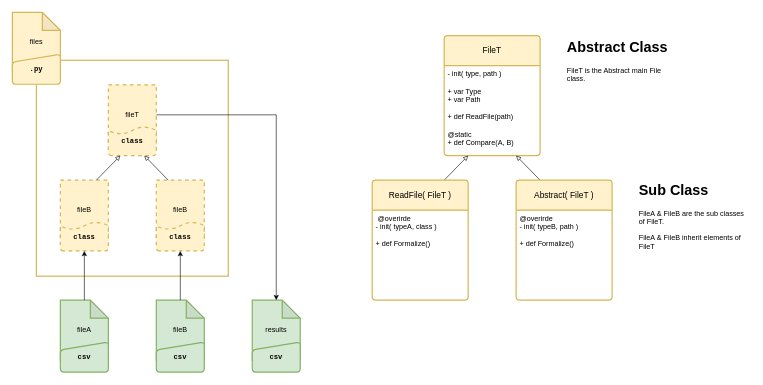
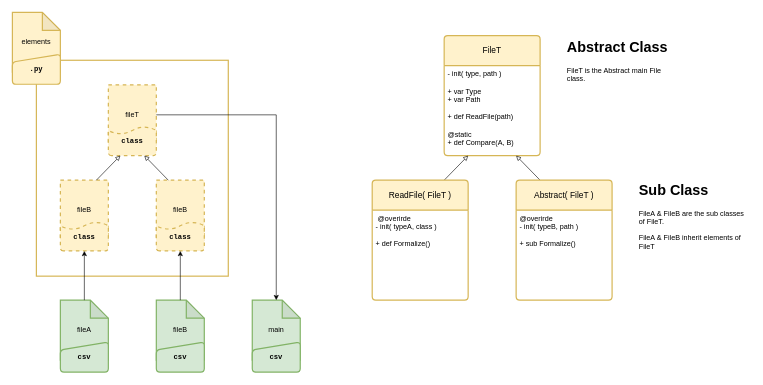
  <mxCell id="0" />
  <mxCell id="1" parent="0" />
  <mxCell id="2" value="" style="rounded=0;whiteSpace=wrap;html=1;fillColor=none;strokeWidth=2;strokeColor=#d6b656;" vertex="1" parent="1"><mxGeometry x="60" y="100" width="320" height="360" as="geometry" /></mxCell>
  <mxCell id="3" value="fileB" style="rounded=0;whiteSpace=wrap;html=1;strokeWidth=2;fillColor=#fff2cc;strokeColor=#d6b656;dashed=1;" vertex="1" parent="1"><mxGeometry x="100" y="300" width="80" height="100" as="geometry" /></mxCell>
  <mxCell id="4" value="" style="group;strokeWidth=2;" vertex="1" connectable="0" parent="1"><mxGeometry x="20" y="20" width="80" height="120" as="geometry" /></mxCell>
- <mxCell id="5" value="files" style="shape=note;whiteSpace=wrap;html=1;backgroundOutline=1;darkOpacity=0.05;strokeWidth=2;fillColor=#fff2cc;strokeColor=#d6b656;" vertex="1" parent="4"><mxGeometry width="80" height="100" as="geometry" /></mxCell>
+ <mxCell id="5" value="elements" style="shape=note;whiteSpace=wrap;html=1;backgroundOutline=1;darkOpacity=0.05;strokeWidth=2;fillColor=#fff2cc;strokeColor=#d6b656;" vertex="1" parent="4"><mxGeometry width="80" height="100" as="geometry" /></mxCell>
  <mxCell id="6" value="&lt;font face=&quot;Courier New&quot;&gt;&lt;b&gt;.py&lt;/b&gt;&lt;/font&gt;" style="html=1;strokeWidth=2;shape=manualInput;whiteSpace=wrap;rounded=1;size=13;arcSize=12;fillColor=#fff2cc;strokeColor=#d6b656;" vertex="1" parent="4"><mxGeometry y="70" width="80" height="50" as="geometry" /></mxCell>
  <mxCell id="7" value="" style="group;strokeWidth=2;" vertex="1" connectable="0" parent="1"><mxGeometry x="100" y="500" width="80" height="120" as="geometry" /></mxCell>
  <mxCell id="8" value="fileA" style="shape=note;whiteSpace=wrap;html=1;backgroundOutline=1;darkOpacity=0.05;strokeWidth=2;fillColor=#d5e8d4;strokeColor=#82b366;" vertex="1" parent="7"><mxGeometry width="80" height="100" as="geometry" /></mxCell>
  <mxCell id="9" value="&lt;font face=&quot;Courier New&quot;&gt;&lt;b&gt;csv&lt;/b&gt;&lt;/font&gt;" style="html=1;strokeWidth=2;shape=manualInput;whiteSpace=wrap;rounded=1;size=13;arcSize=12;fillColor=#d5e8d4;strokeColor=#82b366;" vertex="1" parent="7"><mxGeometry y="70" width="80" height="50" as="geometry" /></mxCell>
  <mxCell id="10" value="" style="group;strokeWidth=2;" vertex="1" connectable="0" parent="1"><mxGeometry x="260" y="500" width="80" height="120" as="geometry" /></mxCell>
  <mxCell id="11" value="fileB" style="shape=note;whiteSpace=wrap;html=1;backgroundOutline=1;darkOpacity=0.05;strokeWidth=2;fillColor=#d5e8d4;strokeColor=#82b366;" vertex="1" parent="10"><mxGeometry width="80" height="100" as="geometry" /></mxCell>
  <mxCell id="12" value="&lt;font face=&quot;Courier New&quot;&gt;&lt;b&gt;csv&lt;/b&gt;&lt;/font&gt;" style="html=1;strokeWidth=2;shape=manualInput;whiteSpace=wrap;rounded=1;size=13;arcSize=12;fillColor=#d5e8d4;strokeColor=#82b366;" vertex="1" parent="10"><mxGeometry y="70" width="80" height="50" as="geometry" /></mxCell>
  <mxCell id="13" value="" style="group;strokeWidth=2;" vertex="1" connectable="0" parent="1"><mxGeometry x="420" y="500" width="80" height="120" as="geometry" /></mxCell>
- <mxCell id="14" value="results" style="shape=note;whiteSpace=wrap;html=1;backgroundOutline=1;darkOpacity=0.05;strokeWidth=2;fillColor=#d5e8d4;strokeColor=#82b366;" vertex="1" parent="13"><mxGeometry width="80" height="100" as="geometry" /></mxCell>
+ <mxCell id="14" value="main" style="shape=note;whiteSpace=wrap;html=1;backgroundOutline=1;darkOpacity=0.05;strokeWidth=2;fillColor=#d5e8d4;strokeColor=#82b366;" vertex="1" parent="13"><mxGeometry width="80" height="100" as="geometry" /></mxCell>
  <mxCell id="15" value="&lt;font face=&quot;Courier New&quot;&gt;&lt;b&gt;csv&lt;/b&gt;&lt;/font&gt;" style="html=1;strokeWidth=2;shape=manualInput;whiteSpace=wrap;rounded=1;size=13;arcSize=12;fillColor=#d5e8d4;strokeColor=#82b366;" vertex="1" parent="13"><mxGeometry y="70" width="80" height="50" as="geometry" /></mxCell>
  <mxCell id="16" value="" style="group" vertex="1" connectable="0" parent="1"><mxGeometry x="260" y="300" width="80" height="118" as="geometry" /></mxCell>
  <mxCell id="17" value="fileB" style="rounded=0;whiteSpace=wrap;html=1;strokeWidth=2;fillColor=#fff2cc;strokeColor=#d6b656;dashed=1;" vertex="1" parent="16"><mxGeometry width="80" height="100" as="geometry" /></mxCell>
  <mxCell id="18" value="" style="strokeWidth=2;html=1;shape=mxgraph.flowchart.document2;whiteSpace=wrap;size=0.25;strokeColor=#d6b656;align=center;verticalAlign=middle;fontFamily=Helvetica;fontSize=12;fontColor=default;fillColor=#fff2cc;rotation=-180;dashed=1;" vertex="1" parent="16"><mxGeometry y="70" width="80" height="48" as="geometry" /></mxCell>
  <mxCell id="19" value="&lt;font face=&quot;Courier New&quot;&gt;&lt;b&gt;class&lt;/b&gt;&lt;/font&gt;" style="text;html=1;strokeColor=none;fillColor=none;align=center;verticalAlign=middle;whiteSpace=wrap;rounded=0;fontSize=12;fontFamily=Helvetica;fontColor=default;" vertex="1" parent="16"><mxGeometry x="10" y="79" width="60" height="30" as="geometry" /></mxCell>
  <mxCell id="20" value="" style="strokeWidth=2;html=1;shape=mxgraph.flowchart.document2;whiteSpace=wrap;size=0.25;strokeColor=#d6b656;align=center;verticalAlign=middle;fontFamily=Helvetica;fontSize=12;fontColor=default;fillColor=#fff2cc;rotation=-180;dashed=1;" vertex="1" parent="1"><mxGeometry x="100" y="370" width="80" height="48" as="geometry" /></mxCell>
  <mxCell id="21" value="&lt;font face=&quot;Courier New&quot;&gt;&lt;b&gt;class&lt;/b&gt;&lt;/font&gt;" style="text;html=1;strokeColor=none;fillColor=none;align=center;verticalAlign=middle;whiteSpace=wrap;rounded=0;fontSize=12;fontFamily=Helvetica;fontColor=default;" vertex="1" parent="1"><mxGeometry x="110" y="379" width="60" height="30" as="geometry" /></mxCell>
  <mxCell id="22" value="fileT" style="rounded=0;whiteSpace=wrap;html=1;strokeWidth=2;fillColor=#fff2cc;strokeColor=#d6b656;dashed=1;" vertex="1" parent="1"><mxGeometry x="180" y="141" width="80" height="100" as="geometry" /></mxCell>
  <mxCell id="23" value="" style="strokeWidth=2;html=1;shape=mxgraph.flowchart.document2;whiteSpace=wrap;size=0.25;strokeColor=#d6b656;align=center;verticalAlign=middle;fontFamily=Helvetica;fontSize=12;fontColor=default;fillColor=#fff2cc;rotation=-180;dashed=1;" vertex="1" parent="1"><mxGeometry x="180" y="211" width="80" height="48" as="geometry" /></mxCell>
  <mxCell id="24" value="&lt;font face=&quot;Courier New&quot;&gt;&lt;b&gt;class&lt;/b&gt;&lt;/font&gt;" style="text;html=1;strokeColor=none;fillColor=none;align=center;verticalAlign=middle;whiteSpace=wrap;rounded=0;fontSize=12;fontFamily=Helvetica;fontColor=default;" vertex="1" parent="1"><mxGeometry x="190" y="220" width="60" height="30" as="geometry" /></mxCell>
  <mxCell id="25" value="FileT" style="swimlane;childLayout=stackLayout;horizontal=1;startSize=50;horizontalStack=0;rounded=1;fontSize=14;fontStyle=0;strokeWidth=2;resizeParent=0;resizeLast=1;shadow=0;dashed=0;align=center;arcSize=4;whiteSpace=wrap;html=1;fillColor=#fff2cc;strokeColor=#d6b656;" vertex="1" parent="1"><mxGeometry x="740" y="59" width="160" height="200" as="geometry" /></mxCell>
  <mxCell id="26" value="&lt;div&gt;- init( type, path )&lt;br&gt;&lt;/div&gt;&lt;div&gt;&lt;br&gt;&lt;/div&gt;&lt;div&gt;+ var Type&lt;/div&gt;&lt;div&gt;+ var Path&lt;/div&gt;&lt;div&gt;&lt;br&gt;&lt;/div&gt;&lt;div&gt;+ def ReadFile(path)&lt;/div&gt;&lt;div&gt;&lt;br&gt;&lt;/div&gt;&lt;div&gt;@static&lt;/div&gt;&lt;div&gt;+ def Compare(A, B)&lt;/div&gt;" style="align=left;strokeColor=none;fillColor=none;spacingLeft=4;fontSize=12;verticalAlign=top;resizable=0;rotatable=0;part=1;html=1;" vertex="1" parent="25"><mxGeometry y="50" width="160" height="150" as="geometry" /></mxCell>
  <mxCell id="27" style="rounded=0;orthogonalLoop=1;jettySize=auto;html=1;exitX=0.75;exitY=0;exitDx=0;exitDy=0;entryX=0.25;entryY=1;entryDx=0;entryDy=0;endArrow=block;endFill=0;" edge="1" parent="1" source="28" target="26"><mxGeometry relative="1" as="geometry" /></mxCell>
  <mxCell id="28" value="ReadFile( FileT )" style="swimlane;childLayout=stackLayout;horizontal=1;startSize=50;horizontalStack=0;rounded=1;fontSize=14;fontStyle=0;strokeWidth=2;resizeParent=0;resizeLast=1;shadow=0;dashed=0;align=center;arcSize=4;whiteSpace=wrap;html=1;fillColor=#fff2cc;strokeColor=#d6b656;" vertex="1" parent="1"><mxGeometry x="620" y="300" width="160" height="200" as="geometry" /></mxCell>
  <mxCell id="29" value="&lt;div&gt;&amp;nbsp;@overirde&lt;br&gt;&lt;/div&gt;&lt;div&gt;- init( typeA, class )&lt;br&gt;&lt;/div&gt;&lt;div&gt;&lt;br&gt;&lt;/div&gt;&lt;div&gt;+ def Formalize()&lt;/div&gt;" style="align=left;strokeColor=none;fillColor=none;spacingLeft=4;fontSize=12;verticalAlign=top;resizable=0;rotatable=0;part=1;html=1;" vertex="1" parent="28"><mxGeometry y="50" width="160" height="150" as="geometry" /></mxCell>
  <mxCell id="30" style="rounded=0;orthogonalLoop=1;jettySize=auto;html=1;exitX=0.25;exitY=0;exitDx=0;exitDy=0;entryX=0.75;entryY=1;entryDx=0;entryDy=0;endArrow=block;endFill=0;" edge="1" parent="1" source="31" target="26"><mxGeometry relative="1" as="geometry" /></mxCell>
  <mxCell id="31" value="Abstract( FileT )" style="swimlane;childLayout=stackLayout;horizontal=1;startSize=50;horizontalStack=0;rounded=1;fontSize=14;fontStyle=0;strokeWidth=2;resizeParent=0;resizeLast=1;shadow=0;dashed=0;align=center;arcSize=4;whiteSpace=wrap;html=1;fillColor=#fff2cc;strokeColor=#d6b656;" vertex="1" parent="1"><mxGeometry x="860" y="300" width="160" height="200" as="geometry" /></mxCell>
- <mxCell id="32" value="@overirde&lt;br&gt;- init( typeB, path )&lt;br&gt;&lt;div&gt;&lt;br&gt;&lt;/div&gt;&lt;div&gt;+ def Formalize()&lt;/div&gt;" style="align=left;strokeColor=none;fillColor=none;spacingLeft=4;fontSize=12;verticalAlign=top;resizable=0;rotatable=0;part=1;html=1;" vertex="1" parent="31"><mxGeometry y="50" width="160" height="150" as="geometry" /></mxCell>
+ <mxCell id="32" value="@overirde&lt;br&gt;- init( typeB, path )&lt;br&gt;&lt;div&gt;&lt;br&gt;&lt;/div&gt;&lt;div&gt;+ sub Formalize()&lt;/div&gt;" style="align=left;strokeColor=none;fillColor=none;spacingLeft=4;fontSize=12;verticalAlign=top;resizable=0;rotatable=0;part=1;html=1;" vertex="1" parent="31"><mxGeometry y="50" width="160" height="150" as="geometry" /></mxCell>
  <mxCell id="33" style="edgeStyle=orthogonalEdgeStyle;rounded=0;orthogonalLoop=1;jettySize=auto;html=1;entryX=0.5;entryY=0;entryDx=0;entryDy=0;entryPerimeter=0;startArrow=classic;startFill=1;endArrow=none;endFill=0;" edge="1" parent="1" source="20" target="8"><mxGeometry relative="1" as="geometry" /></mxCell>
  <mxCell id="34" style="edgeStyle=orthogonalEdgeStyle;rounded=0;orthogonalLoop=1;jettySize=auto;html=1;exitX=0.5;exitY=0;exitDx=0;exitDy=0;exitPerimeter=0;entryX=0.5;entryY=0;entryDx=0;entryDy=0;entryPerimeter=0;startArrow=classic;startFill=1;endArrow=none;endFill=0;" edge="1" parent="1" source="18" target="11"><mxGeometry relative="1" as="geometry" /></mxCell>
  <mxCell id="35" style="edgeStyle=orthogonalEdgeStyle;rounded=0;orthogonalLoop=1;jettySize=auto;html=1;entryX=0.5;entryY=0;entryDx=0;entryDy=0;entryPerimeter=0;" edge="1" parent="1" source="22" target="14"><mxGeometry relative="1" as="geometry" /></mxCell>
  <mxCell id="36" style="rounded=0;orthogonalLoop=1;jettySize=auto;html=1;exitX=0.75;exitY=0;exitDx=0;exitDy=0;entryX=0.75;entryY=0;entryDx=0;entryDy=0;entryPerimeter=0;endArrow=block;endFill=0;" edge="1" parent="1" source="3" target="23"><mxGeometry relative="1" as="geometry" /></mxCell>
  <mxCell id="37" style="rounded=0;orthogonalLoop=1;jettySize=auto;html=1;exitX=0.25;exitY=0;exitDx=0;exitDy=0;entryX=0.25;entryY=0;entryDx=0;entryDy=0;entryPerimeter=0;endArrow=block;endFill=0;" edge="1" parent="1" source="17" target="23"><mxGeometry relative="1" as="geometry" /></mxCell>
  <mxCell id="38" value="&lt;h1&gt;Abstract Class&lt;br&gt;&lt;/h1&gt;&lt;p&gt;FileT is the Abstract main File class.&lt;br&gt;&lt;/p&gt;" style="text;html=1;strokeColor=none;fillColor=none;spacing=5;spacingTop=-20;whiteSpace=wrap;overflow=hidden;rounded=0;" vertex="1" parent="1"><mxGeometry x="940" y="59" width="190" height="120" as="geometry" /></mxCell>
  <mxCell id="39" value="&lt;h1&gt;Sub Class&lt;br&gt;&lt;/h1&gt;&lt;p&gt;FileA &amp;amp; FileB are the sub classes of FileT.&lt;/p&gt;&lt;p&gt;FileA &amp;amp; FileB inherit elements of FileT&lt;br&gt;&lt;/p&gt;" style="text;html=1;strokeColor=none;fillColor=none;spacing=5;spacingTop=-20;whiteSpace=wrap;overflow=hidden;rounded=0;" vertex="1" parent="1"><mxGeometry x="1060" y="298" width="190" height="120" as="geometry" /></mxCell>
